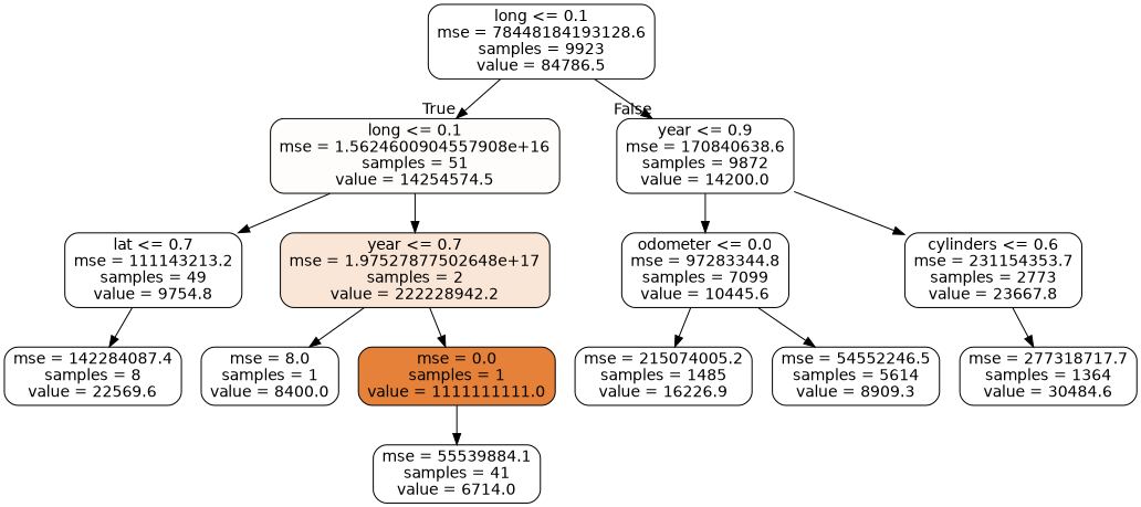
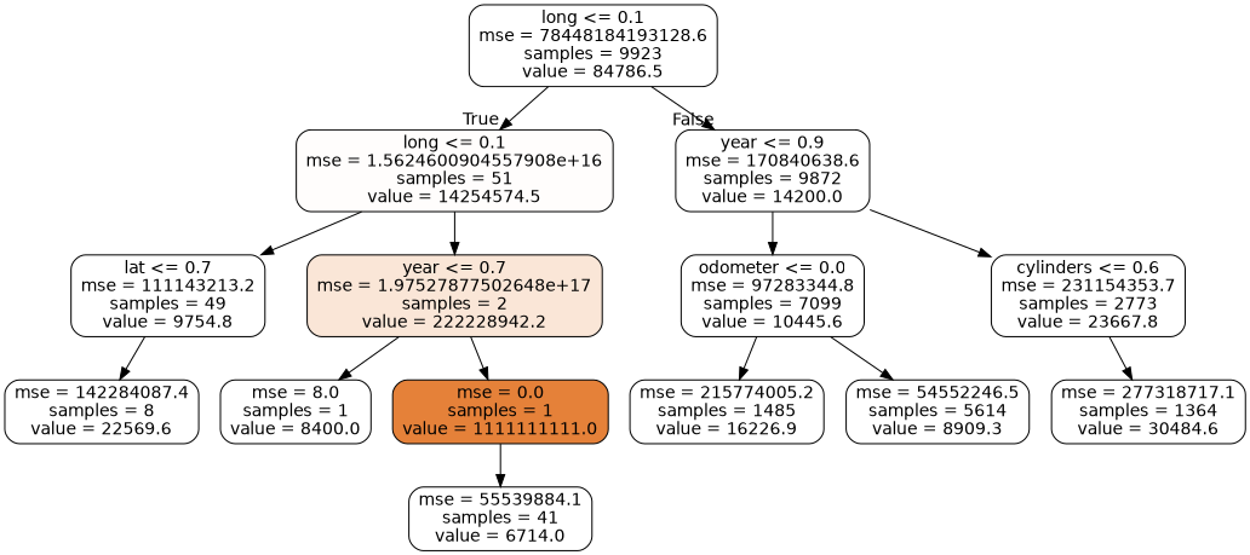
  digraph {
    node [color=black fillcolor="#ffffff" fontname=helvetica shape=box style="filled, rounded"]
    edge [fontname=helvetica]
    n1 [label="long <= 0.1\nmse = 78448184193128.6\nsamples = 9923\nvalue = 84786.5"]
    n2 [fillcolor="#fffdfc" label="long <= 0.1\nmse = 1.5624600904557908e+16\nsamples = 51\nvalue = 14254574.5"]
    n3 [label="year <= 0.9\nmse = 170840638.6\nsamples = 9872\nvalue = 14200.0"]
    n4 [label="lat <= 0.7\nmse = 111143213.2\nsamples = 49\nvalue = 9754.8"]
    n5 [fillcolor="#fae6d7" label="year <= 0.7\nmse = 1.97527877502648e+17\nsamples = 2\nvalue = 222228942.2"]
    n6 [label="odometer <= 0.0\nmse = 97283344.8\nsamples = 7099\nvalue = 10445.6"]
    n7 [label="cylinders <= 0.6\nmse = 231154353.7\nsamples = 2773\nvalue = 23667.8"]
    n8 [label="mse = 142284087.4\nsamples = 8\nvalue = 22569.6"]
    n9 [label="mse = 8.0\nsamples = 1\nvalue = 8400.0"]
    n10 [fillcolor="#e58139" label="mse = 0.0\nsamples = 1\nvalue = 1111111111.0"]
    n11 [label="mse = 55539884.1\nsamples = 41\nvalue = 6714.0"]
-   n12 [label="mse = 215074005.2\nsamples = 1485\nvalue = 16226.9"]
+   n12 [label="mse = 215774005.2\nsamples = 1485\nvalue = 16226.9"]
    n13 [label="mse = 54552246.5\nsamples = 5614\nvalue = 8909.3"]
-   n14 [label="mse = 277318717.7\nsamples = 1364\nvalue = 30484.6"]
+   n14 [label="mse = 277318717.1\nsamples = 1364\nvalue = 30484.6"]
    n1 -> n2 [headlabel=True labelangle=45 labeldistance=2.5]
    n1 -> n3 [headlabel=False labelangle=-45 labeldistance=2.5]
    n2 -> n4
    n2 -> n5
    n3 -> n6
    n3 -> n7
    n4 -> n8
    n5 -> n9
    n5 -> n10
    n6 -> n12
    n6 -> n13
    n7 -> n14
    n10 -> n11
  }
